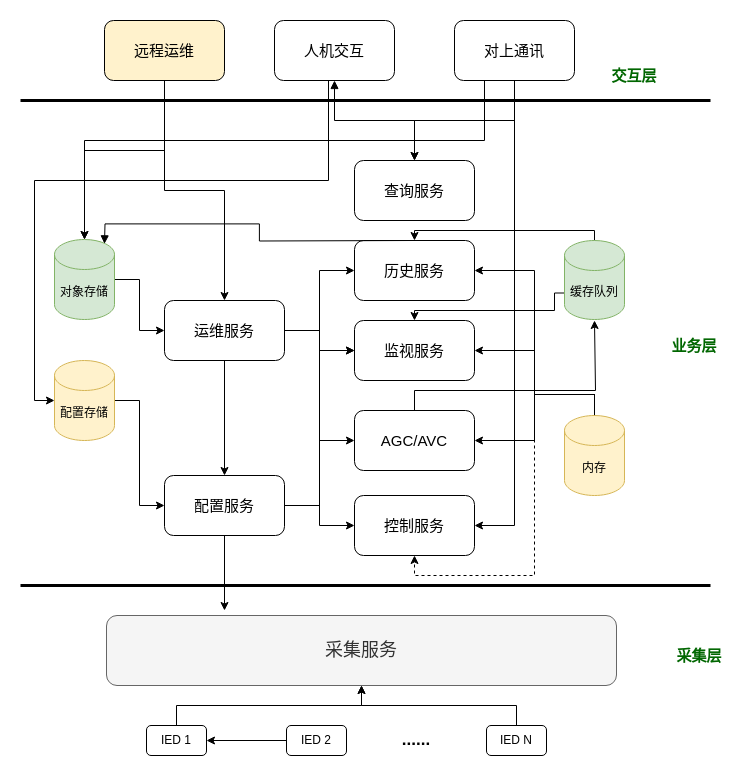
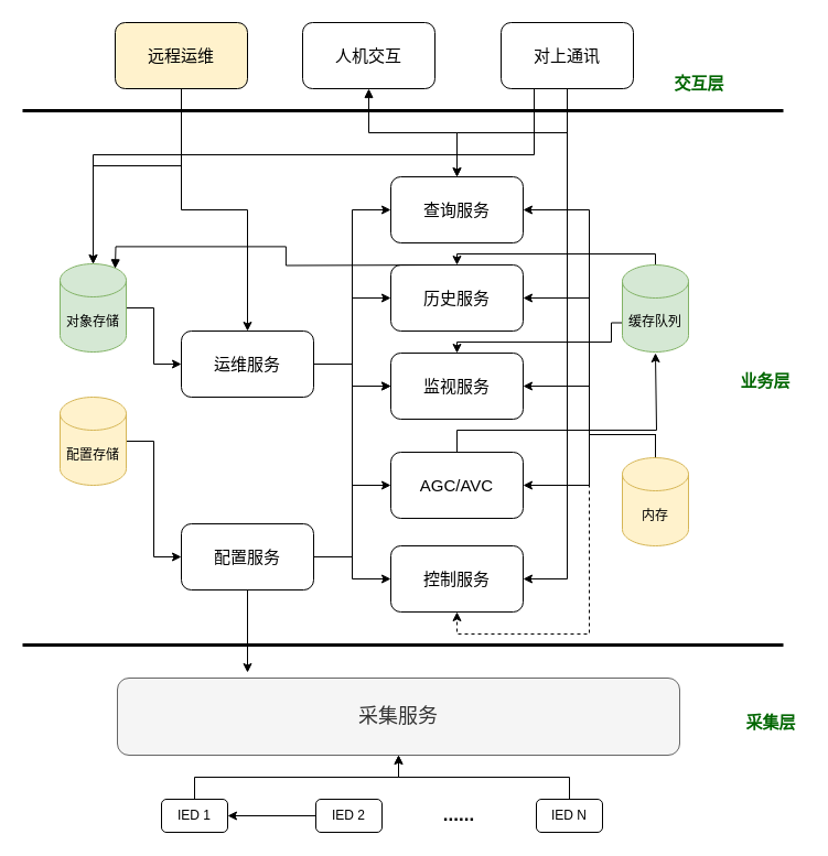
  <mxCell id="0" />
  <mxCell id="1" parent="0" />
  <mxCell id="2" value="" style="endArrow=none;html=1;rounded=0;strokeWidth=3;" edge="1" parent="1"><mxGeometry width="50" height="50" relative="1" as="geometry"><mxPoint x="20" y="585" as="sourcePoint" /><mxPoint x="710" y="585" as="targetPoint" /></mxGeometry></mxCell>
  <mxCell id="3" value="&lt;font style=&quot;font-size: 18px;&quot;&gt;采集服务&lt;/font&gt;" style="rounded=1;whiteSpace=wrap;html=1;shadow=0;glass=0;fillColor=#f5f5f5;fontColor=#333333;strokeColor=#666666;" vertex="1" parent="1"><mxGeometry x="106" y="615" width="510" height="70" as="geometry" /></mxCell>
  <mxCell id="4" value="" style="edgeStyle=orthogonalEdgeStyle;rounded=0;orthogonalLoop=1;jettySize=auto;html=1;" edge="1" parent="1" source="5" target="3"><mxGeometry relative="1" as="geometry" /></mxCell>
  <mxCell id="5" value="IED 1" style="rounded=1;whiteSpace=wrap;html=1;" vertex="1" parent="1"><mxGeometry x="146" y="725" width="60" height="30" as="geometry" /></mxCell>
  <mxCell id="6" style="edgeStyle=orthogonalEdgeStyle;rounded=0;orthogonalLoop=1;jettySize=auto;html=1;" edge="1" parent="1" source="7" target="5"><mxGeometry relative="1" as="geometry" /></mxCell>
  <mxCell id="7" value="IED 2" style="rounded=1;whiteSpace=wrap;html=1;" vertex="1" parent="1"><mxGeometry x="286" y="725" width="60" height="30" as="geometry" /></mxCell>
  <mxCell id="8" style="edgeStyle=orthogonalEdgeStyle;rounded=0;orthogonalLoop=1;jettySize=auto;html=1;entryX=0.5;entryY=1;entryDx=0;entryDy=0;" edge="1" parent="1" source="9" target="3"><mxGeometry relative="1" as="geometry" /></mxCell>
  <mxCell id="9" value="IED N" style="rounded=1;whiteSpace=wrap;html=1;" vertex="1" parent="1"><mxGeometry x="486" y="725" width="60" height="30" as="geometry" /></mxCell>
  <mxCell id="10" value="&lt;font style=&quot;font-size: 17px;&quot;&gt;&lt;b&gt;......&lt;/b&gt;&lt;/font&gt;" style="text;html=1;align=center;verticalAlign=middle;whiteSpace=wrap;rounded=0;strokeWidth=3;" vertex="1" parent="1"><mxGeometry x="386" y="725" width="60" height="30" as="geometry" /></mxCell>
+ <mxCell id="11" style="edgeStyle=orthogonalEdgeStyle;rounded=0;orthogonalLoop=1;jettySize=auto;html=1;entryX=1;entryY=0.5;entryDx=0;entryDy=0;" edge="1" parent="1" source="16" target="24"><mxGeometry relative="1" as="geometry"><Array as="points"><mxPoint x="534" y="394" /><mxPoint x="534" y="190" /></Array></mxGeometry></mxCell>
  <mxCell id="12" style="edgeStyle=orthogonalEdgeStyle;rounded=0;orthogonalLoop=1;jettySize=auto;html=1;entryX=1;entryY=0.5;entryDx=0;entryDy=0;" edge="1" parent="1" source="16" target="34"><mxGeometry relative="1" as="geometry"><Array as="points"><mxPoint x="534" y="394" /><mxPoint x="534" y="270" /></Array></mxGeometry></mxCell>
  <mxCell id="13" style="edgeStyle=orthogonalEdgeStyle;rounded=0;orthogonalLoop=1;jettySize=auto;html=1;entryX=1;entryY=0.5;entryDx=0;entryDy=0;" edge="1" parent="1" source="16" target="23"><mxGeometry relative="1" as="geometry"><Array as="points"><mxPoint x="534" y="394" /><mxPoint x="534" y="350" /></Array></mxGeometry></mxCell>
  <mxCell id="14" style="edgeStyle=orthogonalEdgeStyle;rounded=0;orthogonalLoop=1;jettySize=auto;html=1;entryX=1;entryY=0.5;entryDx=0;entryDy=0;" edge="1" parent="1" source="16" target="22"><mxGeometry relative="1" as="geometry"><Array as="points"><mxPoint x="534" y="394" /><mxPoint x="534" y="440" /></Array></mxGeometry></mxCell>
  <mxCell id="15" style="edgeStyle=orthogonalEdgeStyle;rounded=0;orthogonalLoop=1;jettySize=auto;html=1;entryX=0.5;entryY=1;entryDx=0;entryDy=0;dashed=1;" edge="1" parent="1" source="16" target="20"><mxGeometry relative="1" as="geometry"><Array as="points"><mxPoint x="534" y="394" /><mxPoint x="534" y="575" /><mxPoint x="414" y="575" /></Array></mxGeometry></mxCell>
  <mxCell id="16" value="内存" style="shape=cylinder3;whiteSpace=wrap;html=1;boundedLbl=1;backgroundOutline=1;size=15;fillColor=#fff2cc;strokeColor=#d6b656;" vertex="1" parent="1"><mxGeometry x="564" y="415" width="60" height="80" as="geometry" /></mxCell>
  <mxCell id="17" style="edgeStyle=orthogonalEdgeStyle;rounded=0;orthogonalLoop=1;jettySize=auto;html=1;entryX=0.5;entryY=0;entryDx=0;entryDy=0;exitX=0;exitY=0;exitDx=0;exitDy=52.5;exitPerimeter=0;" edge="1" parent="1" source="19" target="23"><mxGeometry relative="1" as="geometry"><mxPoint x="564" y="310" as="sourcePoint" /><Array as="points"><mxPoint x="554" y="292" /><mxPoint x="554" y="310" /><mxPoint x="414" y="310" /></Array></mxGeometry></mxCell>
  <mxCell id="18" style="edgeStyle=orthogonalEdgeStyle;rounded=0;orthogonalLoop=1;jettySize=auto;html=1;entryX=0.5;entryY=0;entryDx=0;entryDy=0;" edge="1" parent="1" source="19" target="34"><mxGeometry relative="1" as="geometry"><Array as="points"><mxPoint x="594" y="230" /><mxPoint x="414" y="230" /></Array></mxGeometry></mxCell>
  <mxCell id="19" value="缓存队列" style="shape=cylinder3;whiteSpace=wrap;html=1;boundedLbl=1;backgroundOutline=1;size=15;fillColor=#d5e8d4;strokeColor=#82b366;" vertex="1" parent="1"><mxGeometry x="564" y="240" width="60" height="79" as="geometry" /></mxCell>
  <mxCell id="20" value="&lt;font style=&quot;font-size: 15px;&quot;&gt;控制服务&lt;/font&gt;" style="rounded=1;whiteSpace=wrap;html=1;" vertex="1" parent="1"><mxGeometry x="354" y="495" width="120" height="60" as="geometry" /></mxCell>
  <mxCell id="21" style="edgeStyle=orthogonalEdgeStyle;rounded=0;orthogonalLoop=1;jettySize=auto;html=1;exitX=0.5;exitY=0;exitDx=0;exitDy=0;" edge="1" parent="1" source="22"><mxGeometry relative="1" as="geometry"><mxPoint x="594" y="320" as="targetPoint" /><Array as="points"><mxPoint x="414" y="390" /><mxPoint x="595" y="390" /></Array></mxGeometry></mxCell>
  <mxCell id="22" value="&lt;font style=&quot;font-size: 15px;&quot;&gt;AGC/AVC&lt;/font&gt;" style="rounded=1;whiteSpace=wrap;html=1;" vertex="1" parent="1"><mxGeometry x="354" y="410" width="120" height="60" as="geometry" /></mxCell>
  <mxCell id="23" value="&lt;span style=&quot;font-size: 15px;&quot;&gt;监视服务&lt;/span&gt;" style="rounded=1;whiteSpace=wrap;html=1;" vertex="1" parent="1"><mxGeometry x="354" y="320" width="120" height="60" as="geometry" /></mxCell>
  <mxCell id="24" value="&lt;span style=&quot;font-size: 15px;&quot;&gt;查询服务&lt;/span&gt;" style="rounded=1;whiteSpace=wrap;html=1;" vertex="1" parent="1"><mxGeometry x="354" y="160" width="120" height="60" as="geometry" /></mxCell>
- <mxCell id="25" style="edgeStyle=orthogonalEdgeStyle;rounded=0;orthogonalLoop=1;jettySize=auto;html=1;" edge="1" parent="1" source="30" target="33"><mxGeometry relative="1" as="geometry" /></mxCell>
+ <mxCell id="25" style="edgeStyle=orthogonalEdgeStyle;rounded=0;orthogonalLoop=1;jettySize=auto;html=1;entryX=0;entryY=0.5;entryDx=0;entryDy=0;" edge="1" parent="1" source="30" target="24"><mxGeometry relative="1" as="geometry" /></mxCell>
  <mxCell id="26" style="edgeStyle=orthogonalEdgeStyle;rounded=0;orthogonalLoop=1;jettySize=auto;html=1;entryX=0;entryY=0.5;entryDx=0;entryDy=0;" edge="1" parent="1" source="30" target="34"><mxGeometry relative="1" as="geometry" /></mxCell>
  <mxCell id="27" style="edgeStyle=orthogonalEdgeStyle;rounded=0;orthogonalLoop=1;jettySize=auto;html=1;entryX=0;entryY=0.5;entryDx=0;entryDy=0;" edge="1" parent="1" source="30" target="23"><mxGeometry relative="1" as="geometry" /></mxCell>
  <mxCell id="28" style="edgeStyle=orthogonalEdgeStyle;rounded=0;orthogonalLoop=1;jettySize=auto;html=1;entryX=0;entryY=0.5;entryDx=0;entryDy=0;" edge="1" parent="1" source="30" target="22"><mxGeometry relative="1" as="geometry" /></mxCell>
  <mxCell id="29" style="edgeStyle=orthogonalEdgeStyle;rounded=0;orthogonalLoop=1;jettySize=auto;html=1;entryX=0;entryY=0.5;entryDx=0;entryDy=0;" edge="1" parent="1" source="30" target="20"><mxGeometry relative="1" as="geometry" /></mxCell>
  <mxCell id="30" value="&lt;span style=&quot;font-size: 15px;&quot;&gt;运维服务&lt;/span&gt;" style="rounded=1;whiteSpace=wrap;html=1;" vertex="1" parent="1"><mxGeometry x="164" y="300" width="120" height="60" as="geometry" /></mxCell>
  <mxCell id="31" style="edgeStyle=orthogonalEdgeStyle;rounded=0;orthogonalLoop=1;jettySize=auto;html=1;entryX=0;entryY=0.5;entryDx=0;entryDy=0;" edge="1" parent="1" source="33" target="23"><mxGeometry relative="1" as="geometry" /></mxCell>
  <mxCell id="32" style="edgeStyle=orthogonalEdgeStyle;rounded=0;orthogonalLoop=1;jettySize=auto;html=1;" edge="1" parent="1" source="33"><mxGeometry relative="1" as="geometry"><mxPoint x="224" y="610" as="targetPoint" /></mxGeometry></mxCell>
  <mxCell id="33" value="&lt;span style=&quot;font-size: 15px;&quot;&gt;配置服务&lt;/span&gt;" style="rounded=1;whiteSpace=wrap;html=1;" vertex="1" parent="1"><mxGeometry x="164" y="475" width="120" height="60" as="geometry" /></mxCell>
  <mxCell id="34" value="&lt;span style=&quot;font-size: 15px;&quot;&gt;历史服务&lt;/span&gt;" style="rounded=1;whiteSpace=wrap;html=1;" vertex="1" parent="1"><mxGeometry x="354" y="240" width="120" height="60" as="geometry" /></mxCell>
  <mxCell id="35" style="edgeStyle=orthogonalEdgeStyle;rounded=0;orthogonalLoop=1;jettySize=auto;html=1;entryX=0;entryY=0.5;entryDx=0;entryDy=0;" edge="1" parent="1" source="36" target="30"><mxGeometry relative="1" as="geometry" /></mxCell>
  <mxCell id="36" value="对象存储" style="shape=cylinder3;whiteSpace=wrap;html=1;boundedLbl=1;backgroundOutline=1;size=15;fillColor=#d5e8d4;strokeColor=#82b366;" vertex="1" parent="1"><mxGeometry x="54" y="239" width="60" height="80" as="geometry" /></mxCell>
  <mxCell id="37" style="edgeStyle=orthogonalEdgeStyle;rounded=0;orthogonalLoop=1;jettySize=auto;html=1;entryX=0;entryY=0.5;entryDx=0;entryDy=0;" edge="1" parent="1" source="38" target="33"><mxGeometry relative="1" as="geometry" /></mxCell>
  <mxCell id="38" value="配置存储" style="shape=cylinder3;whiteSpace=wrap;html=1;boundedLbl=1;backgroundOutline=1;size=15;fillColor=#fff2cc;strokeColor=#d6b656;" vertex="1" parent="1"><mxGeometry x="54" y="360" width="60" height="80" as="geometry" /></mxCell>
  <mxCell id="39" value="" style="endArrow=none;html=1;rounded=0;strokeWidth=3;" edge="1" parent="1"><mxGeometry width="50" height="50" relative="1" as="geometry"><mxPoint x="20" y="100" as="sourcePoint" /><mxPoint x="710" y="100" as="targetPoint" /></mxGeometry></mxCell>
  <mxCell id="40" style="edgeStyle=orthogonalEdgeStyle;rounded=0;orthogonalLoop=1;jettySize=auto;html=1;" edge="1" parent="1" source="42" target="36"><mxGeometry relative="1" as="geometry"><Array as="points"><mxPoint x="164" y="150" /><mxPoint x="84" y="150" /></Array></mxGeometry></mxCell>
  <mxCell id="41" style="edgeStyle=orthogonalEdgeStyle;rounded=0;orthogonalLoop=1;jettySize=auto;html=1;" edge="1" parent="1" source="42" target="30"><mxGeometry relative="1" as="geometry" /></mxCell>
  <mxCell id="42" value="&lt;span style=&quot;font-size: 15px;&quot;&gt;远程运维&lt;/span&gt;" style="rounded=1;whiteSpace=wrap;html=1;fillColor=#fff2cc;" vertex="1" parent="1"><mxGeometry x="104" y="20" width="120" height="60" as="geometry" /></mxCell>
  <mxCell id="43" style="edgeStyle=orthogonalEdgeStyle;rounded=0;orthogonalLoop=1;jettySize=auto;html=1;entryX=0.5;entryY=0;entryDx=0;entryDy=0;startArrow=block;startFill=1;" edge="1" parent="1" source="44" target="24"><mxGeometry relative="1" as="geometry" /></mxCell>
  <mxCell id="44" value="&lt;span style=&quot;font-size: 15px;&quot;&gt;人机交互&lt;/span&gt;" style="rounded=1;whiteSpace=wrap;html=1;" vertex="1" parent="1"><mxGeometry x="274" y="20" width="120" height="60" as="geometry" /></mxCell>
- <mxCell id="45" style="edgeStyle=orthogonalEdgeStyle;rounded=0;orthogonalLoop=1;jettySize=auto;html=1;entryX=0;entryY=0.5;entryDx=0;entryDy=0;entryPerimeter=0;exitX=0.5;exitY=1;exitDx=0;exitDy=0;" edge="1" parent="1" source="44" target="38"><mxGeometry relative="1" as="geometry"><Array as="points"><mxPoint x="328" y="180" /><mxPoint x="34" y="180" /><mxPoint x="34" y="400" /></Array></mxGeometry></mxCell>
  <mxCell id="46" style="edgeStyle=orthogonalEdgeStyle;rounded=0;orthogonalLoop=1;jettySize=auto;html=1;entryX=1;entryY=0.5;entryDx=0;entryDy=0;" edge="1" parent="1" source="49" target="20"><mxGeometry relative="1" as="geometry"><Array as="points"><mxPoint x="514" y="525" /></Array></mxGeometry></mxCell>
  <mxCell id="47" style="edgeStyle=orthogonalEdgeStyle;rounded=0;orthogonalLoop=1;jettySize=auto;html=1;entryX=0.5;entryY=0;entryDx=0;entryDy=0;" edge="1" parent="1" source="49" target="24"><mxGeometry relative="1" as="geometry" /></mxCell>
  <mxCell id="48" style="edgeStyle=orthogonalEdgeStyle;rounded=0;orthogonalLoop=1;jettySize=auto;html=1;exitX=0.25;exitY=1;exitDx=0;exitDy=0;" edge="1" parent="1" source="49" target="36"><mxGeometry relative="1" as="geometry"><Array as="points"><mxPoint x="484" y="140" /><mxPoint x="84" y="140" /></Array></mxGeometry></mxCell>
  <mxCell id="49" value="&lt;span style=&quot;font-size: 15px;&quot;&gt;对上通讯&lt;/span&gt;" style="rounded=1;whiteSpace=wrap;html=1;" vertex="1" parent="1"><mxGeometry x="454" y="20" width="120" height="60" as="geometry" /></mxCell>
  <mxCell id="50" style="edgeStyle=orthogonalEdgeStyle;rounded=0;orthogonalLoop=1;jettySize=auto;html=1;entryX=0.855;entryY=0;entryDx=0;entryDy=4.35;entryPerimeter=0;startArrow=none;startFill=0;endArrow=block;exitX=0.5;exitY=0;exitDx=0;exitDy=0;endFill=1;" edge="1" parent="1"><mxGeometry relative="1" as="geometry"><mxPoint x="412.7" y="240" as="sourcePoint" /><mxPoint x="104" y="243.35" as="targetPoint" /></mxGeometry></mxCell>
  <mxCell id="51" value="&lt;font style=&quot;font-size: 15px; color: rgb(0, 102, 0);&quot;&gt;&lt;b&gt;&lt;font style=&quot;&quot;&gt;采&lt;/font&gt;集层&lt;/b&gt;&lt;/font&gt;" style="text;html=1;align=center;verticalAlign=middle;whiteSpace=wrap;rounded=0;" vertex="1" parent="1"><mxGeometry x="669" y="640" width="60" height="30" as="geometry" /></mxCell>
  <mxCell id="52" value="&lt;font style=&quot;font-size: 15px; color: rgb(0, 102, 0);&quot;&gt;&lt;b&gt;业务层&lt;/b&gt;&lt;/font&gt;" style="text;html=1;align=center;verticalAlign=middle;whiteSpace=wrap;rounded=0;" vertex="1" parent="1"><mxGeometry x="664" y="330" width="60" height="30" as="geometry" /></mxCell>
  <mxCell id="53" value="&lt;font style=&quot;font-size: 15px; color: rgb(0, 102, 0);&quot;&gt;&lt;b&gt;交互层&lt;/b&gt;&lt;/font&gt;" style="text;html=1;align=center;verticalAlign=middle;whiteSpace=wrap;rounded=0;" vertex="1" parent="1"><mxGeometry x="604" y="60" width="60" height="30" as="geometry" /></mxCell>
